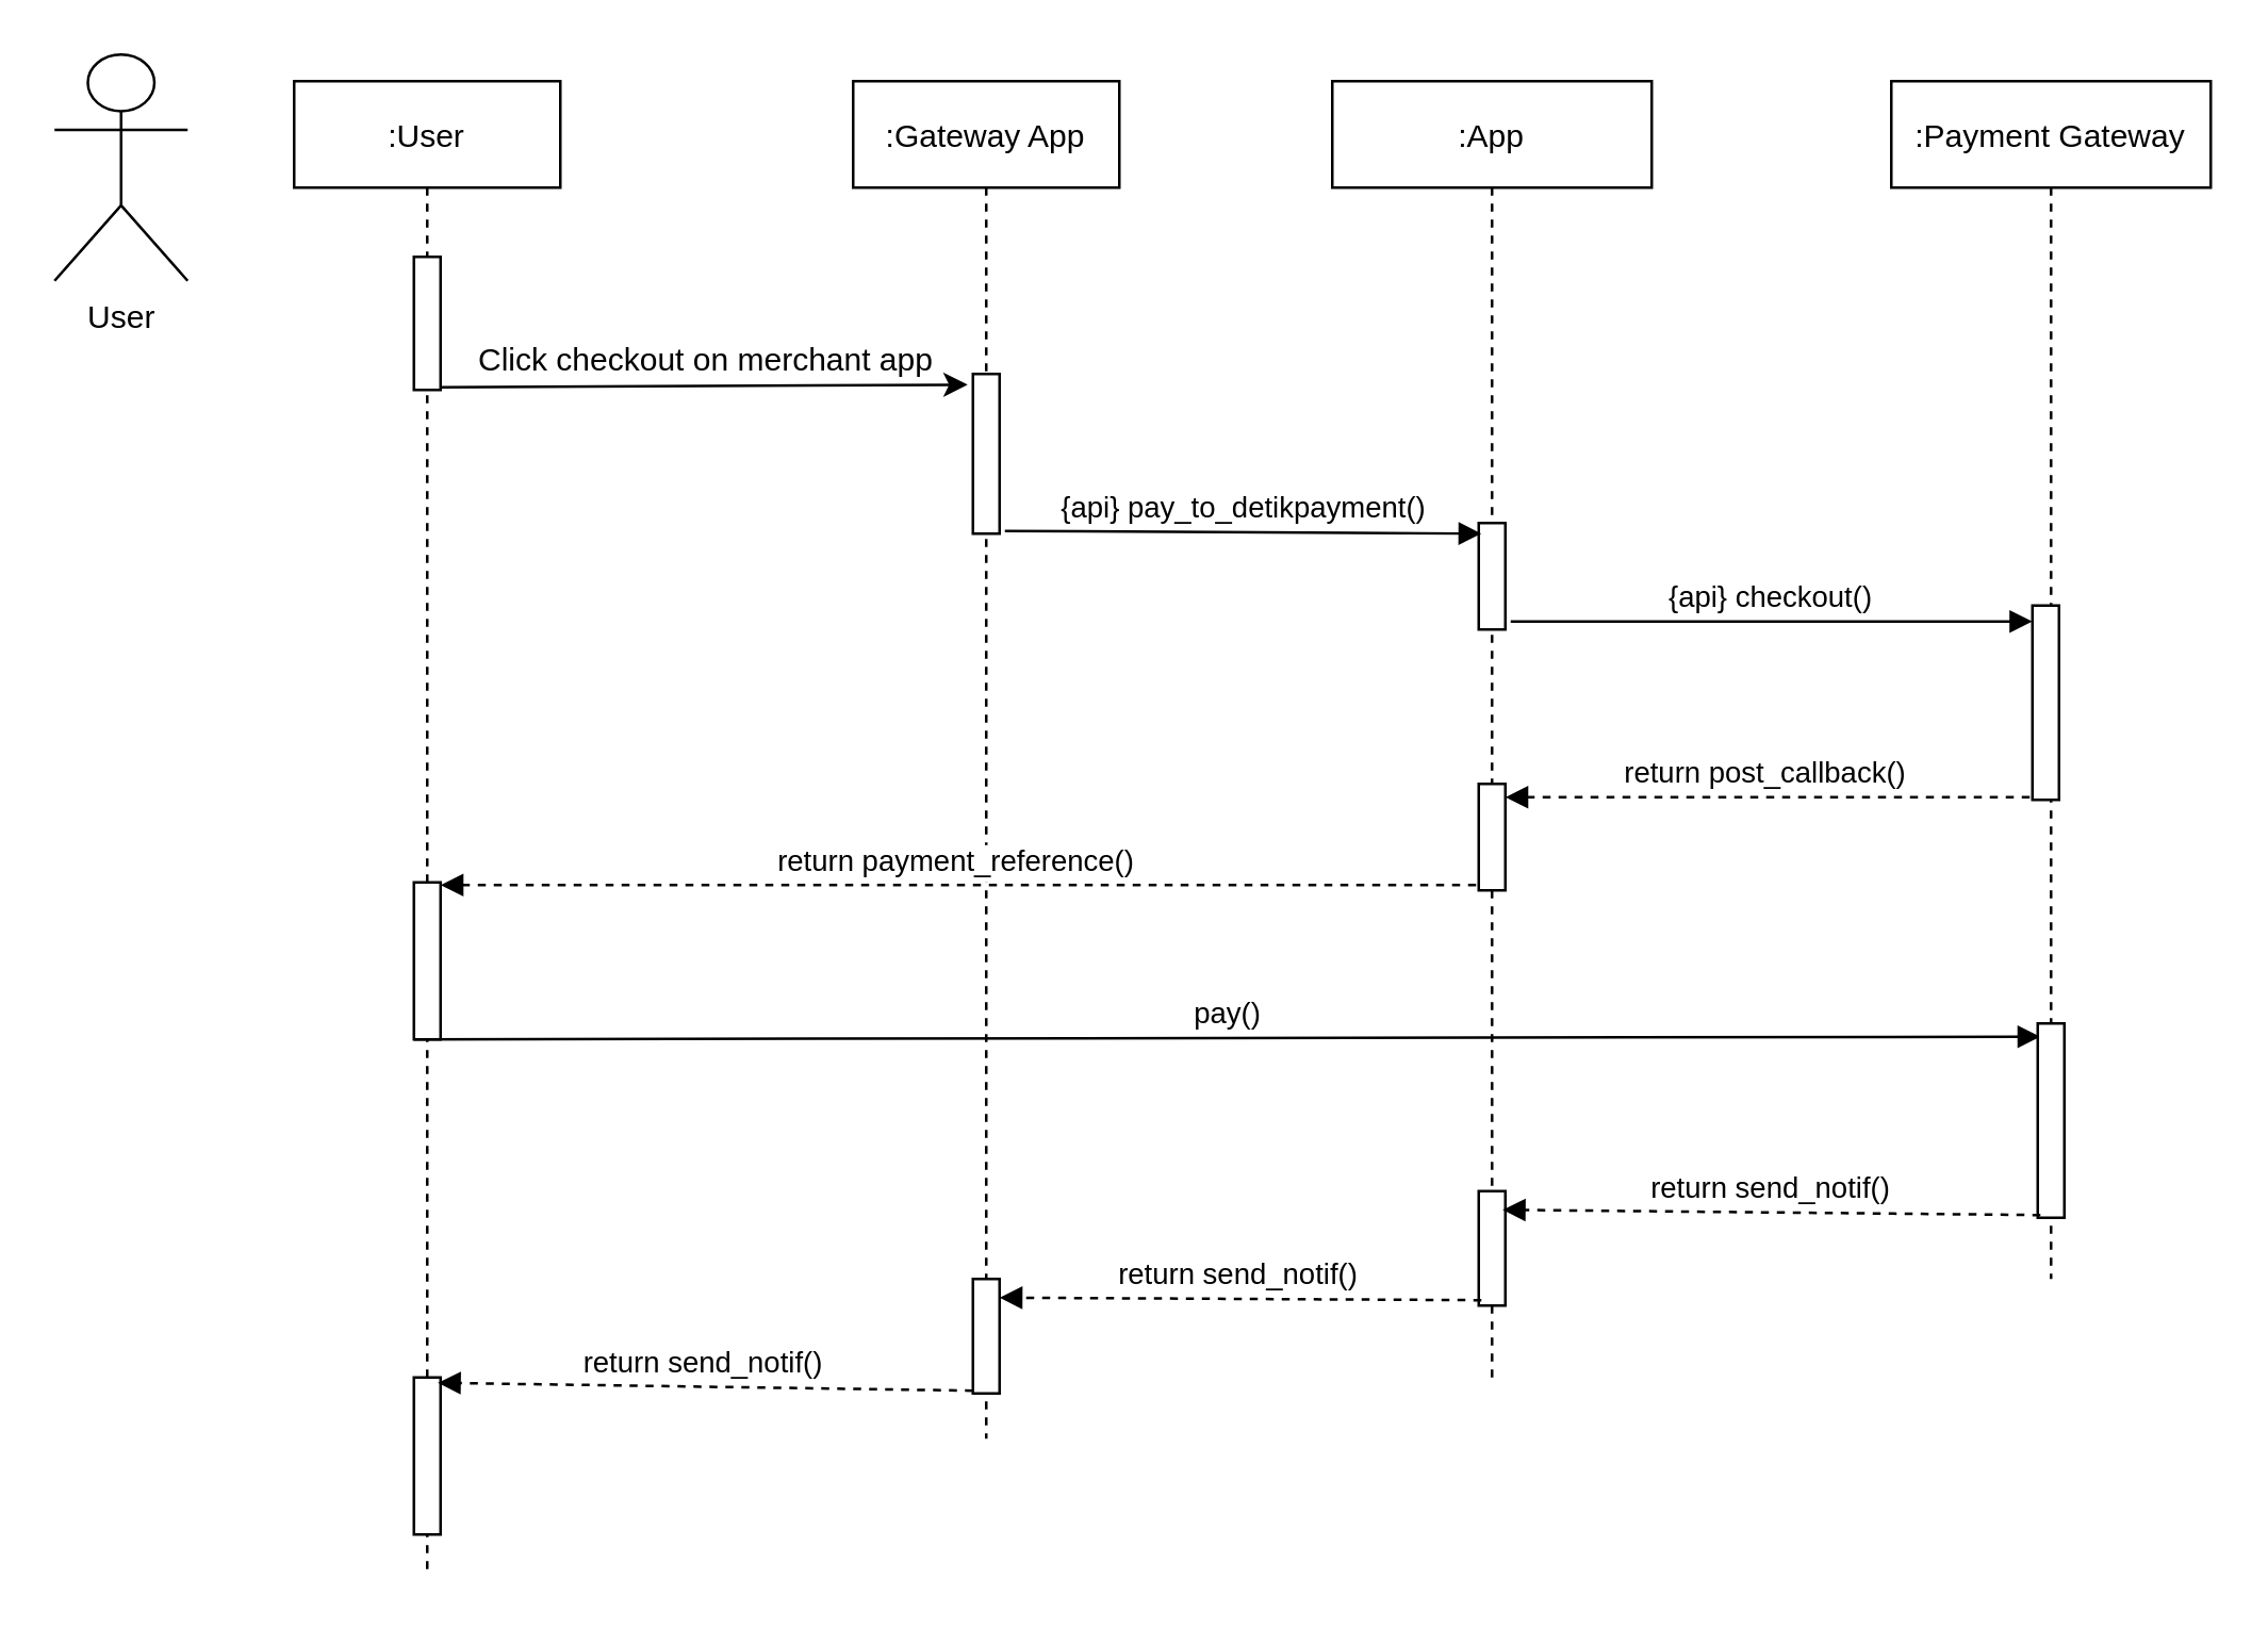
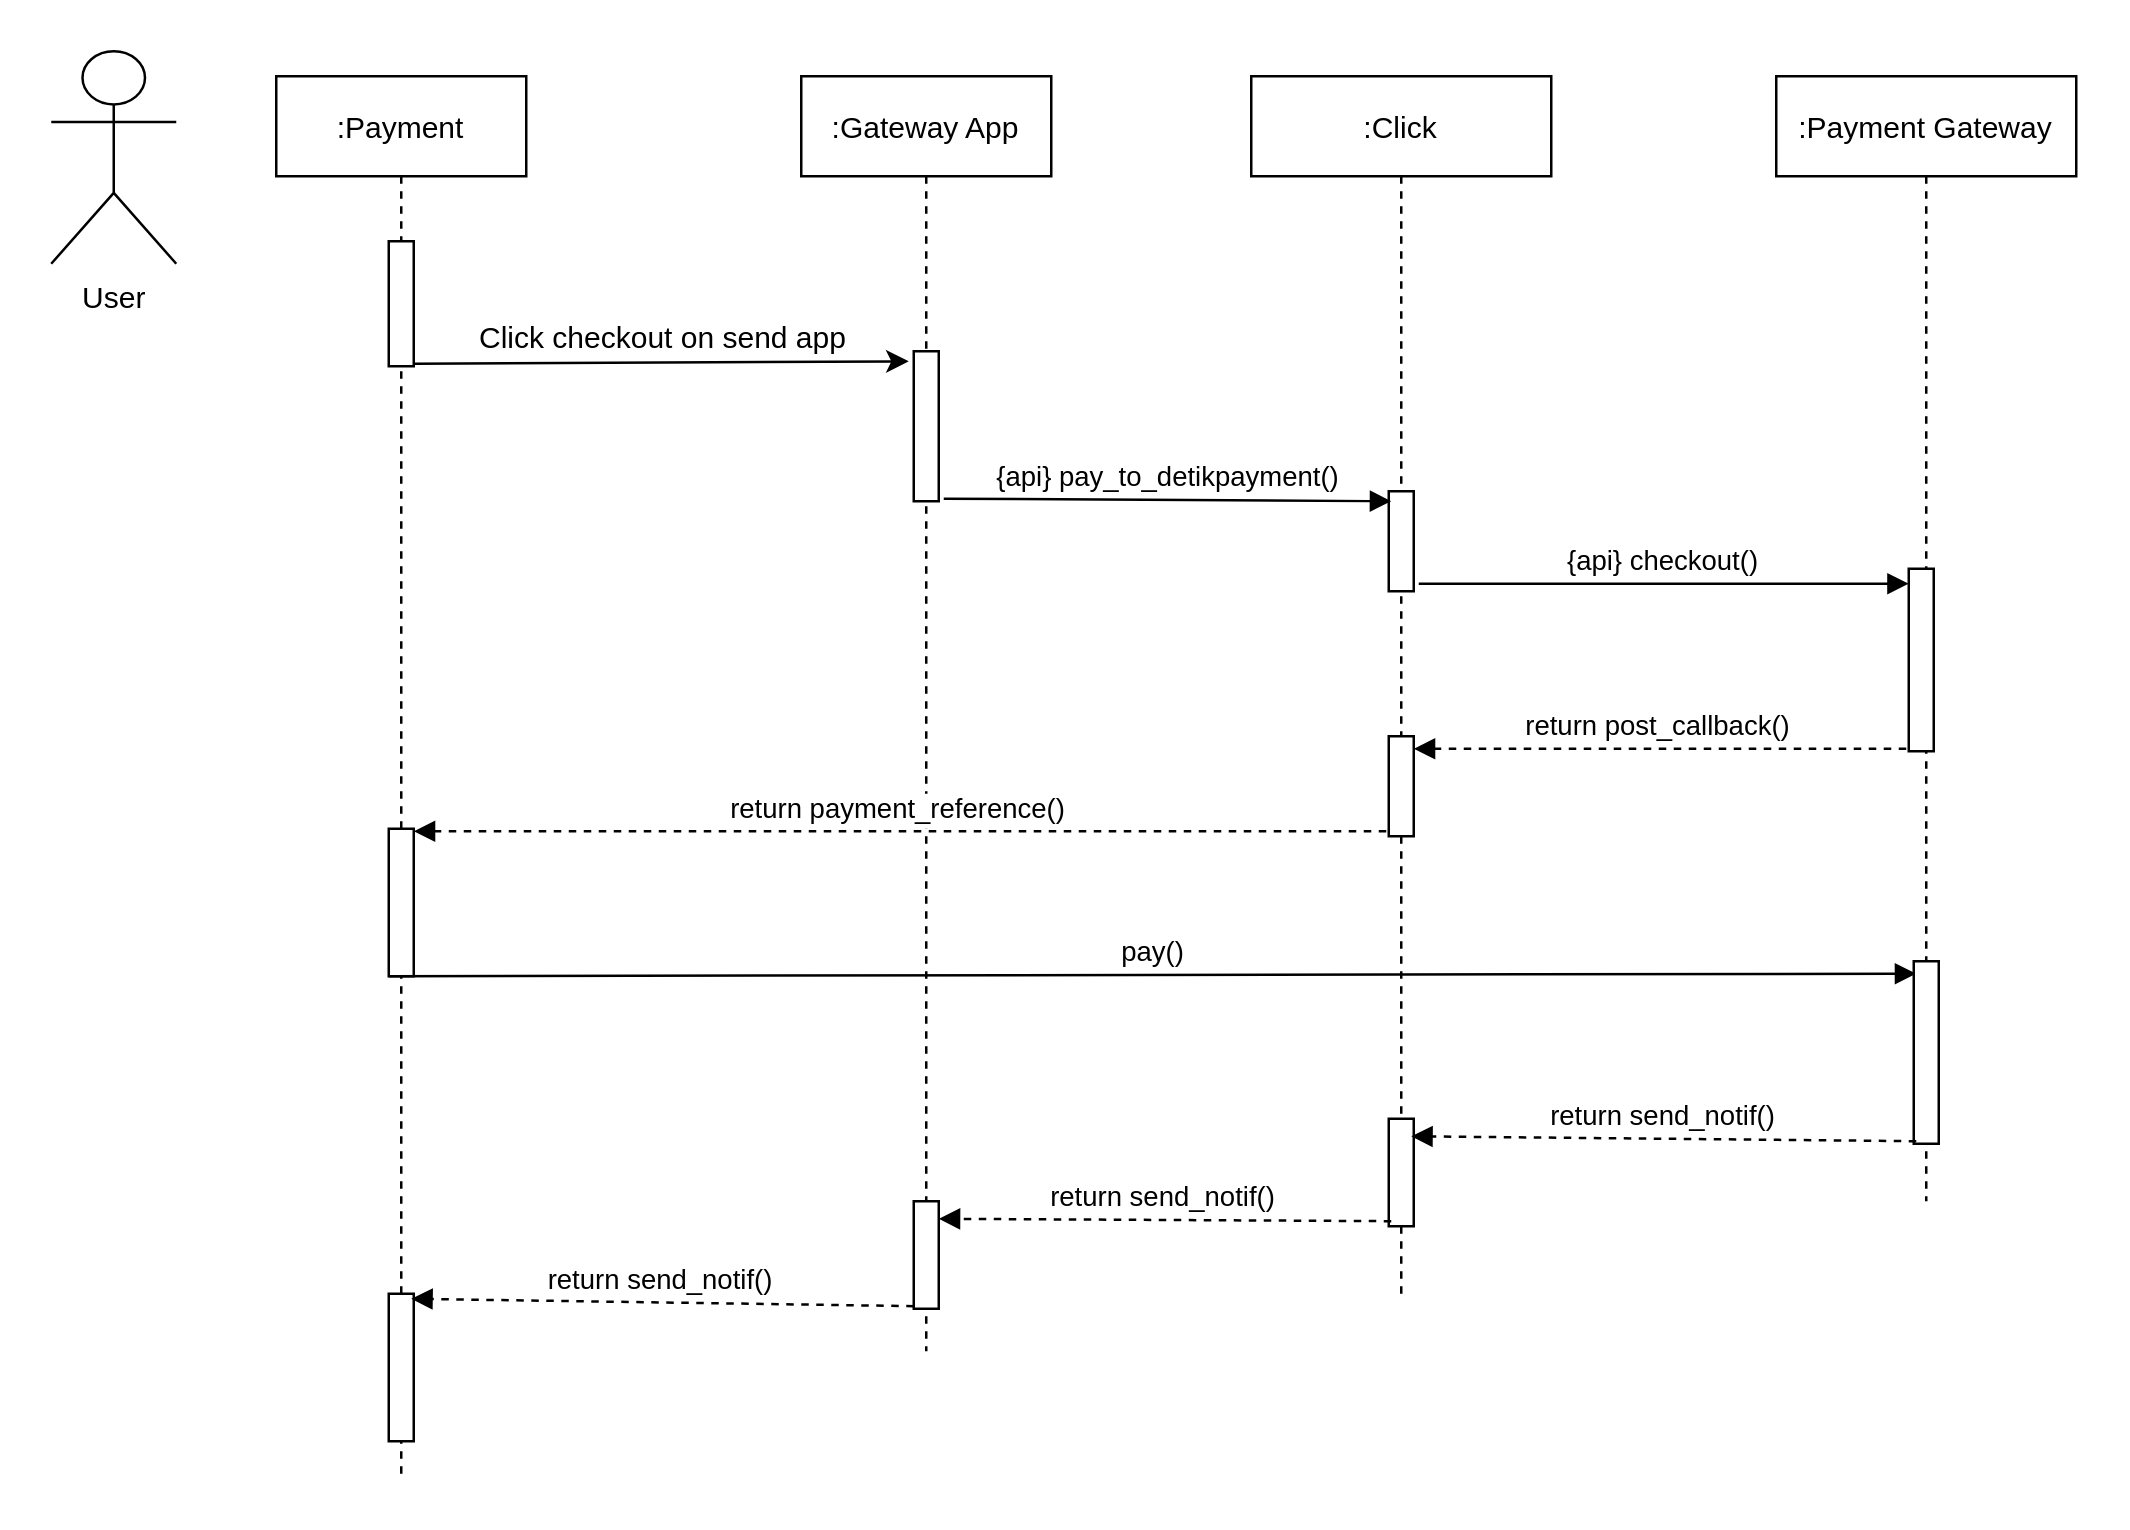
  <mxCell id="0" />
  <mxCell id="1" parent="0" />
- <mxCell id="2" value=":User" style="shape=umlLifeline;perimeter=lifelinePerimeter;container=1;collapsible=0;recursiveResize=0;rounded=0;shadow=0;strokeWidth=1;" parent="1" vertex="1"><mxGeometry x="110" y="30" width="100" height="560" as="geometry" /></mxCell>
+ <mxCell id="2" value=":Payment" style="shape=umlLifeline;perimeter=lifelinePerimeter;container=1;collapsible=0;recursiveResize=0;rounded=0;shadow=0;strokeWidth=1;" parent="1" vertex="1"><mxGeometry x="110" y="30" width="100" height="560" as="geometry" /></mxCell>
  <mxCell id="3" value="" style="points=[];perimeter=orthogonalPerimeter;rounded=0;shadow=0;strokeWidth=1;" parent="2" vertex="1"><mxGeometry x="45" y="66" width="10" height="50" as="geometry" /></mxCell>
  <mxCell id="4" value="" style="points=[];perimeter=orthogonalPerimeter;rounded=0;shadow=0;strokeWidth=1;" parent="2" vertex="1"><mxGeometry x="45" y="487" width="10" height="59" as="geometry" /></mxCell>
- <mxCell id="5" value=":App" style="shape=umlLifeline;perimeter=lifelinePerimeter;container=1;collapsible=0;recursiveResize=0;rounded=0;shadow=0;strokeWidth=1;" parent="1" vertex="1"><mxGeometry x="500" y="30" width="120" height="490" as="geometry" /></mxCell>
+ <mxCell id="5" value=":Click" style="shape=umlLifeline;perimeter=lifelinePerimeter;container=1;collapsible=0;recursiveResize=0;rounded=0;shadow=0;strokeWidth=1;" parent="1" vertex="1"><mxGeometry x="500" y="30" width="120" height="490" as="geometry" /></mxCell>
  <mxCell id="6" value="" style="points=[];perimeter=orthogonalPerimeter;rounded=0;shadow=0;strokeWidth=1;" parent="5" vertex="1"><mxGeometry x="55" y="166" width="10" height="40" as="geometry" /></mxCell>
  <mxCell id="7" value="" style="points=[];perimeter=orthogonalPerimeter;rounded=0;shadow=0;strokeWidth=1;" parent="5" vertex="1"><mxGeometry x="55" y="264" width="10" height="40" as="geometry" /></mxCell>
  <mxCell id="8" value="User" style="shape=umlActor;verticalLabelPosition=bottom;verticalAlign=top;html=1;outlineConnect=0;" parent="1" vertex="1"><mxGeometry x="20" y="20" width="50" height="85" as="geometry" /></mxCell>
  <mxCell id="9" value=":Gateway App" style="shape=umlLifeline;perimeter=lifelinePerimeter;container=1;collapsible=0;recursiveResize=0;rounded=0;shadow=0;strokeWidth=1;" parent="1" vertex="1"><mxGeometry x="320" y="30" width="100" height="510" as="geometry" /></mxCell>
  <mxCell id="10" value="" style="points=[];perimeter=orthogonalPerimeter;rounded=0;shadow=0;strokeWidth=1;" parent="9" vertex="1"><mxGeometry x="45" y="110" width="10" height="60" as="geometry" /></mxCell>
  <mxCell id="11" value="" style="points=[];perimeter=orthogonalPerimeter;rounded=0;shadow=0;strokeWidth=1;" parent="1" vertex="1"><mxGeometry x="155" y="331" width="10" height="59" as="geometry" /></mxCell>
  <mxCell id="12" value=":Payment Gateway" style="shape=umlLifeline;perimeter=lifelinePerimeter;container=1;collapsible=0;recursiveResize=0;rounded=0;shadow=0;strokeWidth=1;" parent="1" vertex="1"><mxGeometry x="710" y="30" width="120" height="450" as="geometry" /></mxCell>
  <mxCell id="13" value="" style="points=[];perimeter=orthogonalPerimeter;rounded=0;shadow=0;strokeWidth=1;" parent="12" vertex="1"><mxGeometry x="53" y="197" width="10" height="73" as="geometry" /></mxCell>
  <mxCell id="14" value="" style="endArrow=classic;html=1;rounded=0;exitX=1;exitY=0.98;exitDx=0;exitDy=0;exitPerimeter=0;entryX=-0.2;entryY=0.067;entryDx=0;entryDy=0;entryPerimeter=0;" parent="1" source="3" target="10" edge="1"><mxGeometry width="50" height="50" relative="1" as="geometry"><mxPoint x="390" y="250" as="sourcePoint" /><mxPoint x="360" y="145" as="targetPoint" /></mxGeometry></mxCell>
- <mxCell id="15" value="Click checkout on merchant app" style="text;html=1;strokeColor=none;fillColor=none;align=center;verticalAlign=middle;whiteSpace=wrap;rounded=0;" parent="1" vertex="1"><mxGeometry x="170" y="120" width="190" height="30" as="geometry" /></mxCell>
+ <mxCell id="15" value="Click checkout on send app" style="text;html=1;strokeColor=none;fillColor=none;align=center;verticalAlign=middle;whiteSpace=wrap;rounded=0;" parent="1" vertex="1"><mxGeometry x="170" y="120" width="190" height="30" as="geometry" /></mxCell>
  <mxCell id="16" value="{api} pay_to_detikpayment()" style="verticalAlign=bottom;endArrow=block;entryX=0.1;entryY=0.1;shadow=0;strokeWidth=1;exitX=1.2;exitY=0.983;exitDx=0;exitDy=0;exitPerimeter=0;entryDx=0;entryDy=0;entryPerimeter=0;" parent="1" source="10" target="6" edge="1"><mxGeometry relative="1" as="geometry"><mxPoint x="495" y="150" as="sourcePoint" /><mxPoint x="100" y="150" as="targetPoint" /></mxGeometry></mxCell>
  <mxCell id="17" value="{api} checkout()" style="verticalAlign=bottom;endArrow=block;shadow=0;strokeWidth=1;exitX=1.2;exitY=0.925;exitDx=0;exitDy=0;exitPerimeter=0;entryX=0;entryY=0.082;entryDx=0;entryDy=0;entryPerimeter=0;" parent="1" source="6" target="13" edge="1"><mxGeometry relative="1" as="geometry"><mxPoint x="387" y="208.98" as="sourcePoint" /><mxPoint x="760" y="233" as="targetPoint" /></mxGeometry></mxCell>
  <mxCell id="18" value="return post_callback()" style="verticalAlign=bottom;endArrow=block;shadow=0;strokeWidth=1;exitX=-0.1;exitY=0.986;exitDx=0;exitDy=0;exitPerimeter=0;entryX=1;entryY=0.125;entryDx=0;entryDy=0;entryPerimeter=0;dashed=1;" parent="1" source="13" target="7" edge="1"><mxGeometry relative="1" as="geometry"><mxPoint x="577" y="243" as="sourcePoint" /><mxPoint x="773" y="242.986" as="targetPoint" /></mxGeometry></mxCell>
  <mxCell id="19" value="return payment_reference()" style="verticalAlign=bottom;endArrow=block;shadow=0;strokeWidth=1;exitX=-0.1;exitY=0.95;exitDx=0;exitDy=0;exitPerimeter=0;dashed=1;" parent="1" source="7" target="11" edge="1"><mxGeometry relative="1" as="geometry"><mxPoint x="782" y="318.978" as="sourcePoint" /><mxPoint x="170" y="330" as="targetPoint" /></mxGeometry></mxCell>
  <mxCell id="20" value="pay()" style="verticalAlign=bottom;endArrow=block;entryX=0.1;entryY=0.068;shadow=0;strokeWidth=1;exitX=1.2;exitY=0.983;exitDx=0;exitDy=0;exitPerimeter=0;entryDx=0;entryDy=0;entryPerimeter=0;" parent="1" target="21" edge="1"><mxGeometry relative="1" as="geometry"><mxPoint x="155" y="390" as="sourcePoint" /><mxPoint x="334" y="391.02" as="targetPoint" /></mxGeometry></mxCell>
  <mxCell id="21" value="" style="points=[];perimeter=orthogonalPerimeter;rounded=0;shadow=0;strokeWidth=1;" parent="1" vertex="1"><mxGeometry x="765" y="384" width="10" height="73" as="geometry" /></mxCell>
  <mxCell id="22" value="" style="points=[];perimeter=orthogonalPerimeter;rounded=0;shadow=0;strokeWidth=1;" parent="1" vertex="1"><mxGeometry x="555" y="447" width="10" height="43" as="geometry" /></mxCell>
  <mxCell id="23" value="return send_notif()" style="verticalAlign=bottom;endArrow=block;shadow=0;strokeWidth=1;exitX=0.1;exitY=0.986;exitDx=0;exitDy=0;exitPerimeter=0;entryX=0.9;entryY=0.163;entryDx=0;entryDy=0;entryPerimeter=0;dashed=1;" parent="1" source="21" target="22" edge="1"><mxGeometry relative="1" as="geometry"><mxPoint x="772" y="308.978" as="sourcePoint" /><mxPoint x="575" y="309" as="targetPoint" /></mxGeometry></mxCell>
  <mxCell id="24" value="" style="points=[];perimeter=orthogonalPerimeter;rounded=0;shadow=0;strokeWidth=1;" parent="1" vertex="1"><mxGeometry x="365" y="480" width="10" height="43" as="geometry" /></mxCell>
  <mxCell id="25" value="return send_notif()" style="verticalAlign=bottom;endArrow=block;shadow=0;strokeWidth=1;exitX=0.1;exitY=0.986;exitDx=0;exitDy=0;exitPerimeter=0;dashed=1;entryX=1;entryY=0.163;entryDx=0;entryDy=0;entryPerimeter=0;" parent="1" target="24" edge="1"><mxGeometry relative="1" as="geometry"><mxPoint x="556" y="487.968" as="sourcePoint" /><mxPoint x="390" y="486" as="targetPoint" /></mxGeometry></mxCell>
  <mxCell id="26" value="return send_notif()" style="verticalAlign=bottom;endArrow=block;shadow=0;strokeWidth=1;exitX=0.1;exitY=0.986;exitDx=0;exitDy=0;exitPerimeter=0;dashed=1;entryX=0.9;entryY=0.034;entryDx=0;entryDy=0;entryPerimeter=0;" parent="1" target="4" edge="1"><mxGeometry relative="1" as="geometry"><mxPoint x="365" y="521.958" as="sourcePoint" /><mxPoint x="184" y="520.999" as="targetPoint" /></mxGeometry></mxCell>
